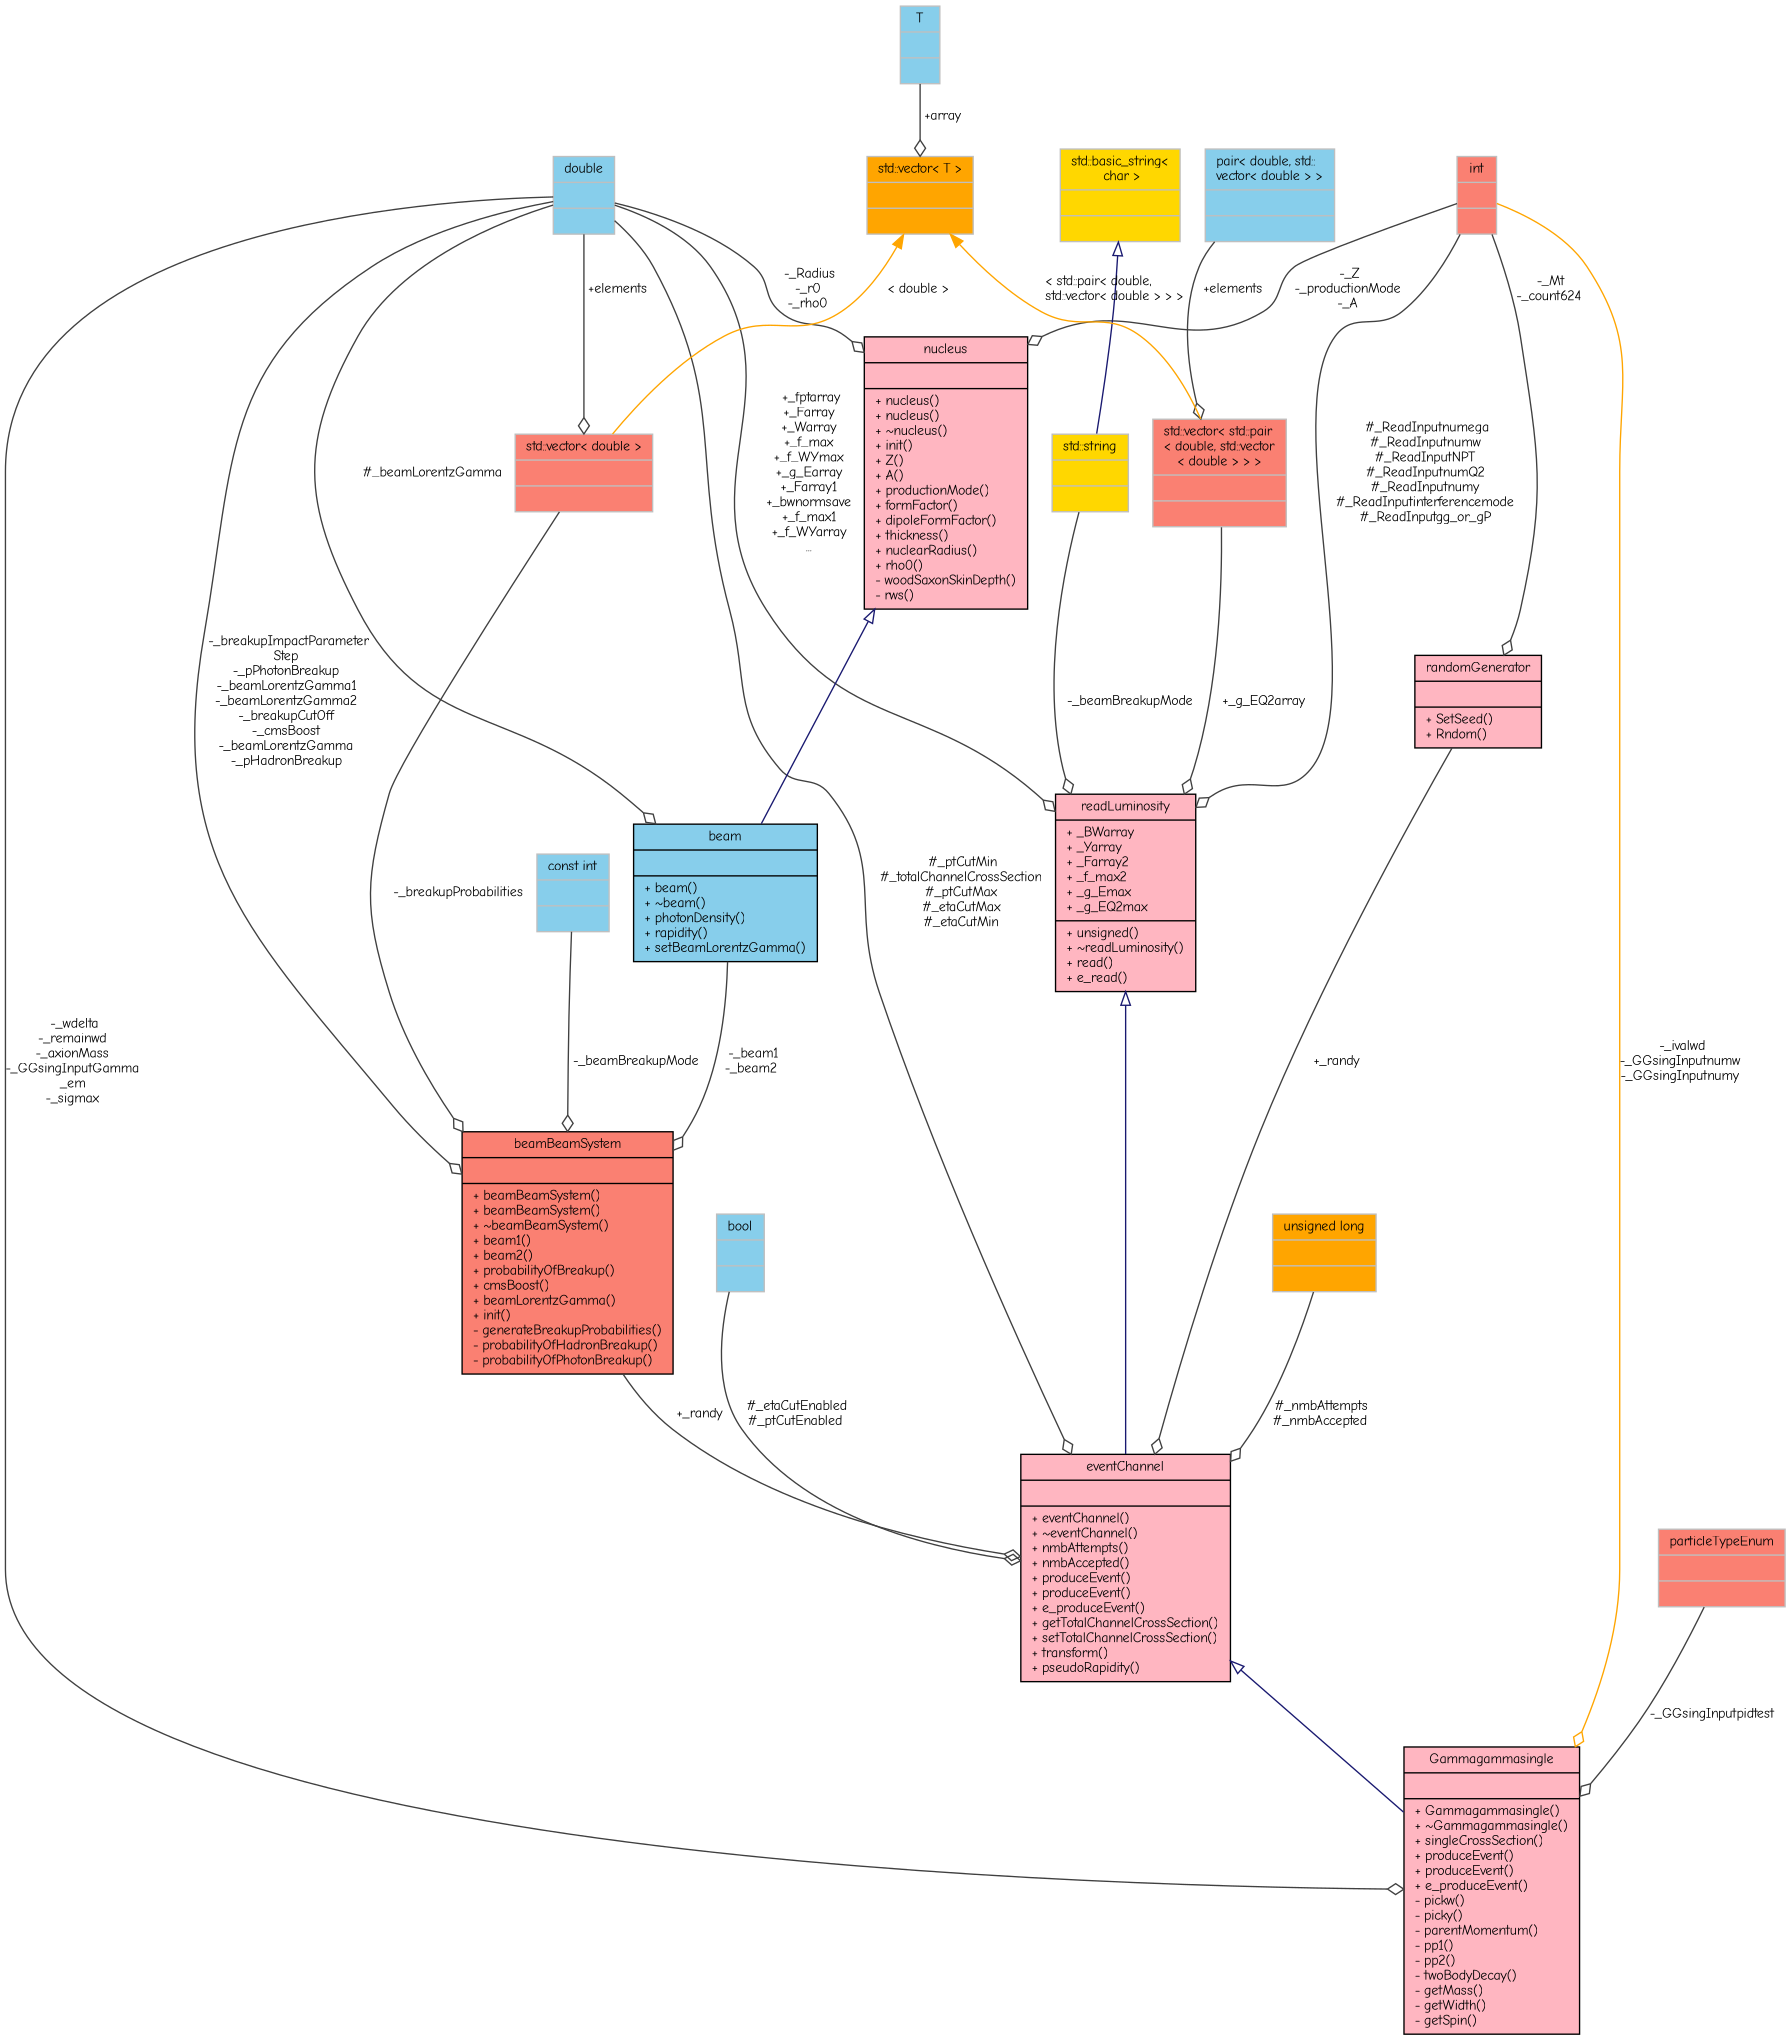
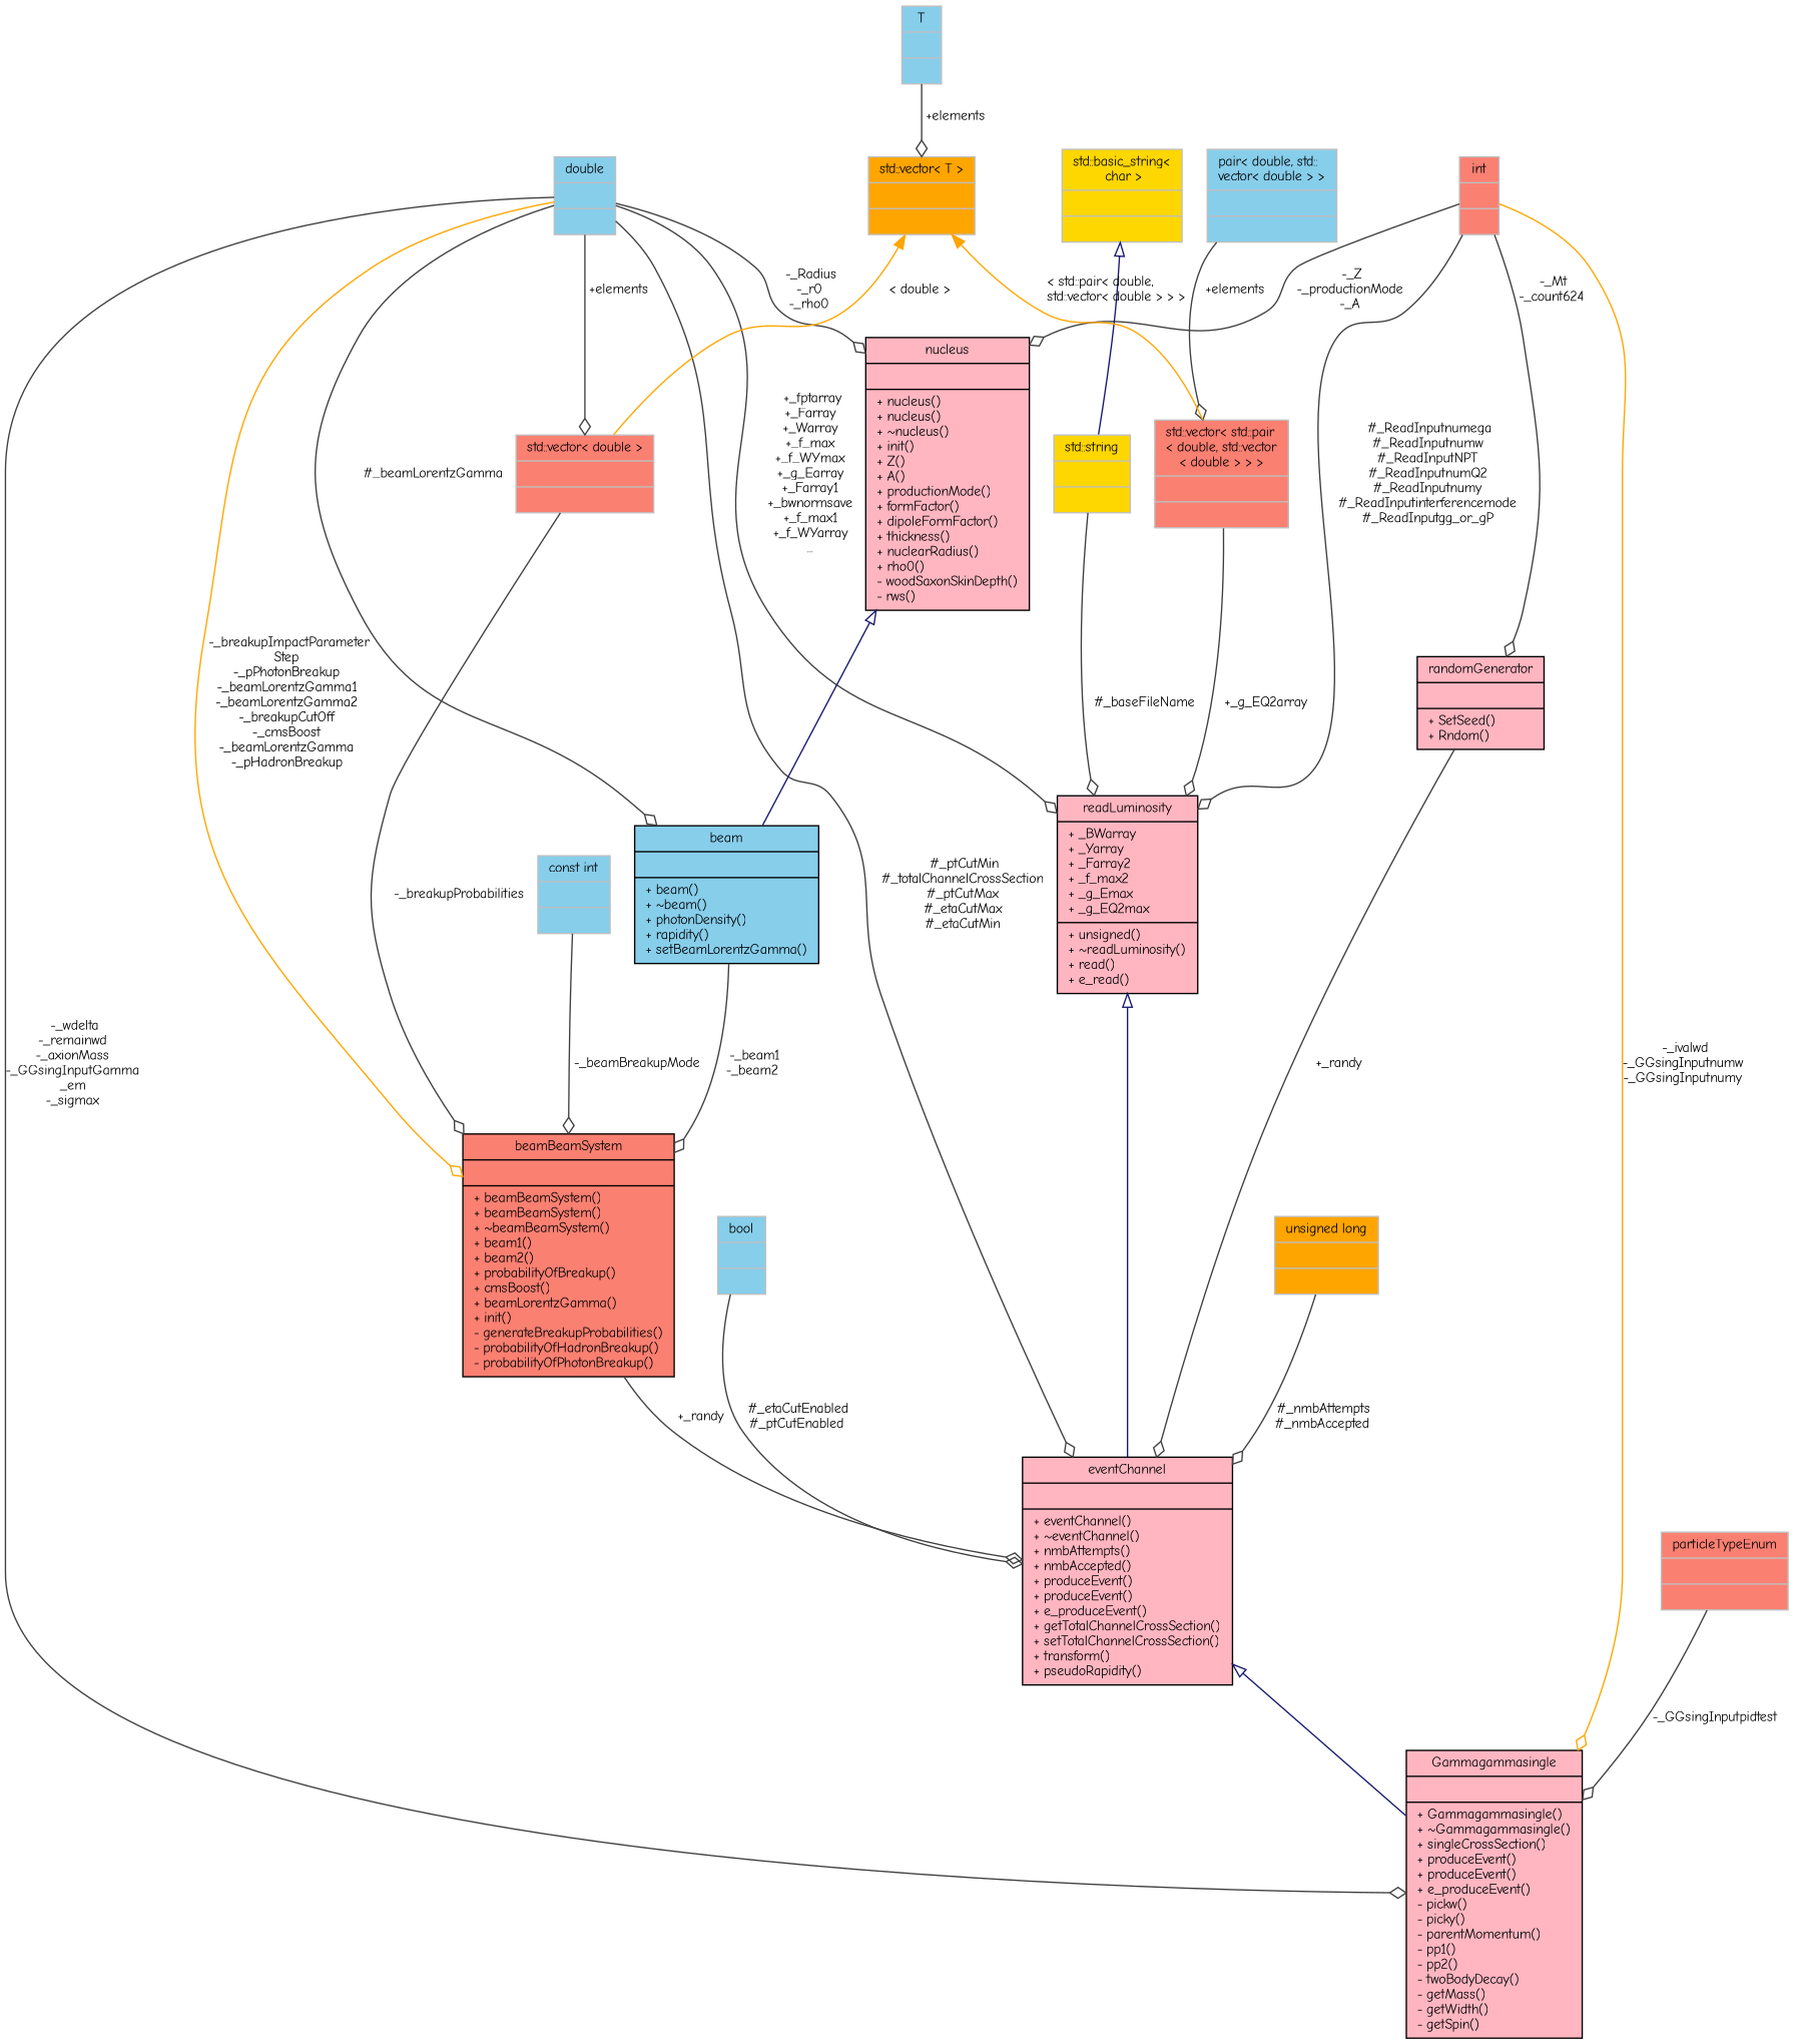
  digraph {
    fontname="Comic Neue"
    node [color=grey75 fillcolor=skyblue fontname="Comic Neue" fontsize=10 shape=record style=filled]
    edge [color=grey25 fontname="Comic Neue" fontsize=10 labelfontname=Helvetica labelfontsize=10 style=solid arrowhead=odiamond]
    n1 [color=black fillcolor=lightpink fontcolor=black height=0.2 label="{Gammagammasingle\n||+ Gammagammasingle()\l+ ~Gammagammasingle()\l+ singleCrossSection()\l+ produceEvent()\l+ produceEvent()\l+ e_produceEvent()\l- pickw()\l- picky()\l- parentMomentum()\l- pp1()\l- pp2()\l- twoBodyDecay()\l- getMass()\l- getWidth()\l- getSpin()\l}" width=0.4]
    n2 [color=black fillcolor=lightpink height=0.2 label="{eventChannel\n||+ eventChannel()\l+ ~eventChannel()\l+ nmbAttempts()\l+ nmbAccepted()\l+ produceEvent()\l+ produceEvent()\l+ e_produceEvent()\l+ getTotalChannelCrossSection()\l+ setTotalChannelCrossSection()\l+ transform()\l+ pseudoRapidity()\l}" width=0.4]
    n3 [color=black fillcolor=lightpink height=0.2 label="{readLuminosity\n|+ _BWarray\l+ _Yarray\l+ _Farray2\l+ _f_max2\l+ _g_Emax\l+ _g_EQ2max\l|+ unsigned()\l+ ~readLuminosity()\l+ read()\l+ e_read()\l}" width=0.4]
    n4 [height=0.2 label="{double\n||}" width=0.4]
    n5 [color=black fillcolor=salmon height=0.2 label="{beamBeamSystem\n||+ beamBeamSystem()\l+ beamBeamSystem()\l+ ~beamBeamSystem()\l+ beam1()\l+ beam2()\l+ probabilityOfBreakup()\l+ cmsBoost()\l+ beamLorentzGamma()\l+ init()\l- generateBreakupProbabilities()\l- probabilityOfHadronBreakup()\l- probabilityOfPhotonBreakup()\l}" width=0.4]
    n6 [color=black height=0.2 label="{beam\n||+ beam()\l+ ~beam()\l+ photonDensity()\l+ rapidity()\l+ setBeamLorentzGamma()\l}" width=0.4]
    n7 [color=black fillcolor=lightpink height=0.2 label="{nucleus\n||+ nucleus()\l+ nucleus()\l+ ~nucleus()\l+ init()\l+ Z()\l+ A()\l+ productionMode()\l+ formFactor()\l+ dipoleFormFactor()\l+ thickness()\l+ nuclearRadius()\l+ rho0()\l- woodSaxonSkinDepth()\l- rws()\l}" width=0.4]
    n8 [fillcolor=salmon height=0.2 label="{std::vector\< double \>\n||}" width=0.4]
    n9 [fillcolor=salmon height=0.2 label="{int\n||}" width=0.4]
    n10 [color=black fillcolor=lightpink height=0.2 label="{randomGenerator\n||+ SetSeed()\l+ Rndom()\l}" width=0.4]
    n11 [fillcolor=gold height=0.2 label="{std::string\n||}" width=0.4]
    n12 [fillcolor=gold height=0.2 label="{std::basic_string\<\l char \>\n||}" width=0.4]
    n13 [fillcolor=salmon height=0.2 label="{std::vector\< std::pair\l\< double, std::vector\l\< double \> \> \>\n||}" width=0.4]
    n14 [height=0.2 label="{pair\< double, std::\lvector\< double \> \>\n||}" width=0.4]
    n15 [fillcolor=orange height=0.2 label="{std::vector\< T \>\n||}" width=0.4]
    n16 [height=0.2 label="{T\n||}" width=0.4]
    n17 [fillcolor=orange height=0.2 label="{unsigned long\n||}" width=0.4]
    n18 [height=0.2 label="{bool\n||}" width=0.4]
    n19 [height=0.2 label="{const int\n||}" width=0.4]
    n20 [fillcolor=salmon height=0.2 label="{particleTypeEnum\n||}" width=0.4]
    n2 -> n1 [arrowtail=onormal color=midnightblue dir=back arrowhead=""]
    n3 -> n2 [arrowtail=onormal color=midnightblue dir=back arrowhead=""]
    n4 -> n1 [label=" -_wdelta\n-_remainwd\n-_axionMass\n-_GGsingInputGamma\l_em\n-_sigmax"]
    n4 -> n2 [label=" #_ptCutMin\n#_totalChannelCrossSection\n#_ptCutMax\n#_etaCutMax\n#_etaCutMin"]
    n4 -> n3 [label=" +_fptarray\n+_Farray\n+_Warray\n+_f_max\n+_f_WYmax\n+_g_Earray\n+_Farray1\n+_bwnormsave\n+_f_max1\n+_f_WYarray\n..."]
-   n4 -> n5 [label=" -_breakupImpactParameter\lStep\n-_pPhotonBreakup\n-_beamLorentzGamma1\n-_beamLorentzGamma2\n-_breakupCutOff\n-_cmsBoost\n-_beamLorentzGamma\n-_pHadronBreakup"]
+   n4 -> n5 [color=orange label=" -_breakupImpactParameter\lStep\n-_pPhotonBreakup\n-_beamLorentzGamma1\n-_beamLorentzGamma2\n-_breakupCutOff\n-_cmsBoost\n-_beamLorentzGamma\n-_pHadronBreakup"]
    n4 -> n6 [label=" #_beamLorentzGamma"]
    n4 -> n7 [label=" -_Radius\n-_r0\n-_rho0"]
    n4 -> n8 [label=" +elements"]
    n5 -> n2 [label=" +_randy"]
    n6 -> n5 [label=" -_beam1\n-_beam2"]
    n7 -> n6 [arrowtail=onormal color=midnightblue dir=back arrowhead=""]
    n8 -> n5 [label=" -_breakupProbabilities"]
    n9 -> n1 [color=orange label=" -_ivalwd\n-_GGsingInputnumw\n-_GGsingInputnumy"]
    n9 -> n3 [label=" #_ReadInputnumega\n#_ReadInputnumw\n#_ReadInputNPT\n#_ReadInputnumQ2\n#_ReadInputnumy\n#_ReadInputinterferencemode\n#_ReadInputgg_or_gP"]
    n9 -> n7 [label=" -_Z\n-_productionMode\n-_A"]
    n9 -> n10 [label=" -_Mt\n-_count624"]
    n10 -> n2 [label=" +_randy"]
-   n11 -> n3 [label=" -_beamBreakupMode"]
+   n11 -> n3 [label=" #_baseFileName"]
    n12 -> n11 [arrowtail=onormal color=midnightblue dir=back arrowhead=""]
    n13 -> n3 [label=" +_g_EQ2array"]
    n14 -> n13 [label=" +elements"]
    n15 -> n8 [color=orange dir=back label=" \< double \>" arrowhead=""]
    n15 -> n13 [color=orange dir=back label=" \< std::pair\< double,\l std::vector\< double \> \> \>" arrowhead=""]
-   n16 -> n15 [label=" +array"]
+   n16 -> n15 [label=" +elements"]
    n17 -> n2 [label=" #_nmbAttempts\n#_nmbAccepted"]
    n18 -> n2 [label=" #_etaCutEnabled\n#_ptCutEnabled"]
    n19 -> n5 [label=" -_beamBreakupMode"]
    n20 -> n1 [label=" -_GGsingInputpidtest"]
  }
